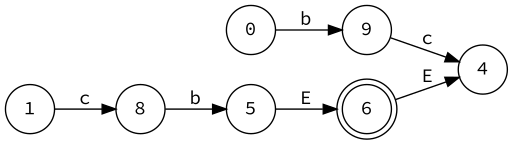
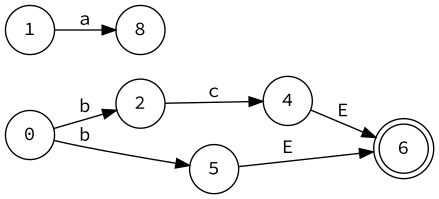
  digraph {
    fontname="Source Code Pro"
    rankdir=LR
    node [fontname="Source Code Pro" shape=circle]
    edge [fontname="Source Code Pro"]
    6 [shape=doublecircle]
    0
-   2 [label=9]
+   2
    n4 [label=8]
    1
    4
    5
    0 -> 2 [label=b]
    2 -> 4 [label=c]
-   n4 -> 5 [label=b]
-   1 -> n4 [label=c]
-   6 -> 4 [label=E]
+   0 -> 5 [label=b]
+   1 -> n4 [label=a]
+   4 -> 6 [label=E]
    5 -> 6 [label=E]
  }
